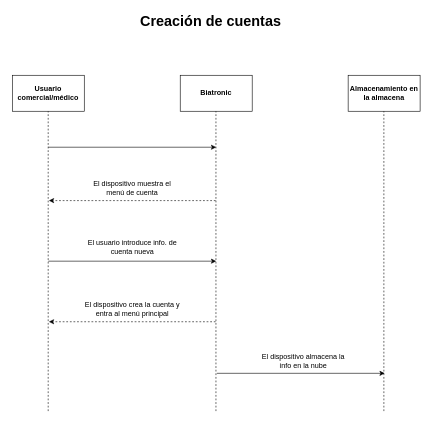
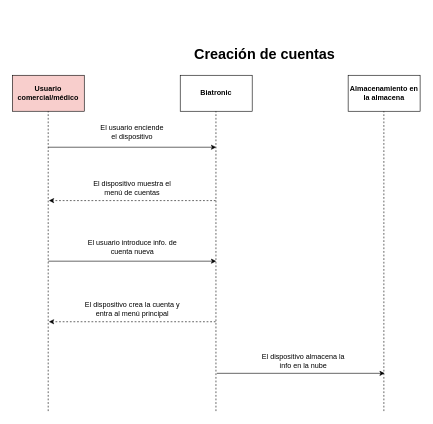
  <mxCell id="0" />
  <mxCell id="1" parent="0" />
- <mxCell id="2" value="&lt;b&gt;Usuario comercial/médico&lt;/b&gt;" style="rounded=0;whiteSpace=wrap;html=1;" vertex="1" parent="1"><mxGeometry x="20" y="125" width="120" height="60" as="geometry" /></mxCell>
+ <mxCell id="2" value="&lt;b&gt;Usuario comercial/médico&lt;/b&gt;" style="rounded=0;whiteSpace=wrap;html=1;fillColor=#f8cecc;" vertex="1" parent="1"><mxGeometry x="20" y="125" width="120" height="60" as="geometry" /></mxCell>
  <mxCell id="3" value="&lt;b&gt;Biatronic&lt;/b&gt;" style="rounded=0;whiteSpace=wrap;html=1;" vertex="1" parent="1"><mxGeometry x="300" y="125" width="120" height="60" as="geometry" /></mxCell>
  <mxCell id="4" value="&lt;b&gt;Almacenamiento en la almacena&lt;/b&gt;" style="rounded=0;whiteSpace=wrap;html=1;" vertex="1" parent="1"><mxGeometry x="580" y="125" width="120" height="60" as="geometry" /></mxCell>
  <mxCell id="5" value="" style="endArrow=none;dashed=1;html=1;rounded=0;edgeStyle=orthogonalEdgeStyle;" edge="1" parent="1"><mxGeometry width="50" height="50" relative="1" as="geometry"><mxPoint x="79.86" y="685" as="sourcePoint" /><mxPoint x="79.86" y="185" as="targetPoint" /></mxGeometry></mxCell>
  <mxCell id="6" value="" style="endArrow=none;dashed=1;html=1;rounded=0;edgeStyle=orthogonalEdgeStyle;" edge="1" parent="1"><mxGeometry width="50" height="50" relative="1" as="geometry"><mxPoint x="359.58" y="685" as="sourcePoint" /><mxPoint x="359.58" y="185" as="targetPoint" /></mxGeometry></mxCell>
  <mxCell id="7" value="" style="endArrow=none;dashed=1;html=1;rounded=0;edgeStyle=orthogonalEdgeStyle;" edge="1" parent="1"><mxGeometry width="50" height="50" relative="1" as="geometry"><mxPoint x="639.58" y="685" as="sourcePoint" /><mxPoint x="639.58" y="185" as="targetPoint" /></mxGeometry></mxCell>
  <mxCell id="8" value="" style="endArrow=classic;html=1;rounded=0;edgeStyle=orthogonalEdgeStyle;" edge="1" parent="1"><mxGeometry width="50" height="50" relative="1" as="geometry"><mxPoint x="80" y="245" as="sourcePoint" /><mxPoint x="360" y="245" as="targetPoint" /></mxGeometry></mxCell>
- <mxCell id="9" value="&lt;h1&gt;Creación de cuentas&lt;/h1&gt;" style="text;html=1;strokeColor=none;fillColor=none;align=center;verticalAlign=middle;whiteSpace=wrap;rounded=0;" vertex="1" parent="1"><mxGeometry x="226" y="20" width="250" height="30" as="geometry" /></mxCell>
+ <mxCell id="9" value="&lt;h1&gt;Creación de cuentas&lt;/h1&gt;" style="text;html=1;strokeColor=none;fillColor=none;align=center;verticalAlign=middle;whiteSpace=wrap;rounded=0;" vertex="1" parent="1"><mxGeometry x="316" y="75" width="250" height="30" as="geometry" /></mxCell>
+ <mxCell id="10" value="El usuario enciende el dispositivo" style="text;html=1;strokeColor=none;fillColor=none;align=center;verticalAlign=middle;whiteSpace=wrap;rounded=0;" vertex="1" parent="1"><mxGeometry x="160" y="205" width="120" height="30" as="geometry" /></mxCell>
  <mxCell id="11" value="" style="endArrow=classic;html=1;rounded=0;dashed=1;edgeStyle=orthogonalEdgeStyle;" edge="1" parent="1"><mxGeometry width="50" height="50" relative="1" as="geometry"><mxPoint x="359" y="334" as="sourcePoint" /><mxPoint x="81" y="334" as="targetPoint" /></mxGeometry></mxCell>
- <mxCell id="12" value="El dispositivo muestra el menú de cuenta" style="text;html=1;strokeColor=none;fillColor=none;align=center;verticalAlign=middle;whiteSpace=wrap;rounded=0;" vertex="1" parent="1"><mxGeometry x="146" y="298" width="148" height="30" as="geometry" /></mxCell>
+ <mxCell id="12" value="El dispositivo muestra el menú de cuentas" style="text;html=1;strokeColor=none;fillColor=none;align=center;verticalAlign=middle;whiteSpace=wrap;rounded=0;" vertex="1" parent="1"><mxGeometry x="146" y="298" width="148" height="30" as="geometry" /></mxCell>
  <mxCell id="13" value="" style="endArrow=classic;html=1;rounded=0;edgeStyle=orthogonalEdgeStyle;" edge="1" parent="1"><mxGeometry width="50" height="50" relative="1" as="geometry"><mxPoint x="80" y="435" as="sourcePoint" /><mxPoint x="360" y="435" as="targetPoint" /></mxGeometry></mxCell>
  <mxCell id="14" value="El usuario introduce info. de cuenta nueva" style="text;html=1;strokeColor=none;fillColor=none;align=center;verticalAlign=middle;whiteSpace=wrap;rounded=0;" vertex="1" parent="1"><mxGeometry x="144.5" y="397" width="151" height="30" as="geometry" /></mxCell>
  <mxCell id="15" value="" style="endArrow=classic;html=1;rounded=0;edgeStyle=orthogonalEdgeStyle;" edge="1" parent="1"><mxGeometry width="50" height="50" relative="1" as="geometry"><mxPoint x="361" y="622" as="sourcePoint" /><mxPoint x="641" y="622" as="targetPoint" /></mxGeometry></mxCell>
  <mxCell id="16" value="El dispositivo almacena la info en la nube" style="text;html=1;strokeColor=none;fillColor=none;align=center;verticalAlign=middle;whiteSpace=wrap;rounded=0;" vertex="1" parent="1"><mxGeometry x="425.5" y="586" width="159" height="30" as="geometry" /></mxCell>
  <mxCell id="17" value="" style="endArrow=classic;html=1;rounded=0;dashed=1;edgeStyle=orthogonalEdgeStyle;" edge="1" parent="1"><mxGeometry width="50" height="50" relative="1" as="geometry"><mxPoint x="359" y="536" as="sourcePoint" /><mxPoint x="81" y="536" as="targetPoint" /></mxGeometry></mxCell>
  <mxCell id="18" value="El dispositivo crea la cuenta y entra al menú principal" style="text;html=1;strokeColor=none;fillColor=none;align=center;verticalAlign=middle;whiteSpace=wrap;rounded=0;" vertex="1" parent="1"><mxGeometry x="126.5" y="500" width="187" height="30" as="geometry" /></mxCell>
